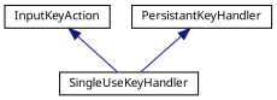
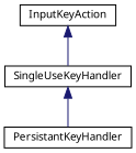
  digraph {
    rankdir=TB
    node [color=black fillcolor=white fontname=Calibrii fontsize=10 shape=record style=filled]
    edge [color=midnightblue dir=back fontname=Calibrii fontsize=10 labelfontname=Calibrii labelfontsize=10 style=solid]
    n1 [height=0.2 label=InputKeyAction width=0.4]
    n2 [height=0.2 label=SingleUseKeyHandler width=0.4]
    n3 [height=0.2 label=PersistantKeyHandler width=0.4]
    n1 -> n2
-   n3 -> n2
+   n2 -> n3
  }
